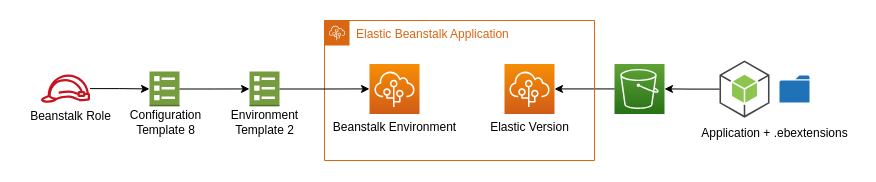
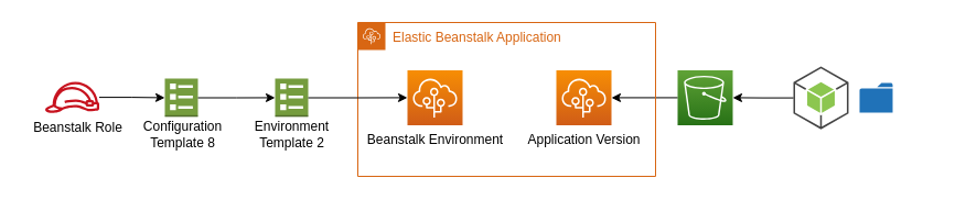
  <mxCell id="0" />
  <mxCell id="1" parent="0" />
  <mxCell id="2" value="" style="group" vertex="1" connectable="0" parent="1"><mxGeometry x="20" y="20" width="834" height="140" as="geometry" /></mxCell>
  <mxCell id="3" value="" style="group" vertex="1" connectable="0" parent="2"><mxGeometry x="674" y="40" width="160" height="83.14" as="geometry" /></mxCell>
  <mxCell id="4" value="" style="pointerEvents=1;shadow=0;dashed=0;html=1;strokeColor=none;labelPosition=center;verticalLabelPosition=bottom;verticalAlign=top;outlineConnect=0;align=center;shape=mxgraph.office.concepts.folder;fillColor=#2072B8;aspect=fixed;" vertex="1" parent="3"><mxGeometry x="85" y="15.07" width="30" height="27" as="geometry" /></mxCell>
- <mxCell id="5" value="Application + .ebextensions" style="text;html=1;align=center;verticalAlign=middle;resizable=0;points=[];autosize=1;" vertex="1" parent="3"><mxGeometry y="63.14" width="160" height="20" as="geometry" /></mxCell>
  <mxCell id="6" value="" style="outlineConnect=0;dashed=0;verticalLabelPosition=bottom;verticalAlign=top;align=center;html=1;shape=mxgraph.aws3.android;fillColor=#8CC64F;gradientColor=none;aspect=fixed;" vertex="1" parent="3"><mxGeometry x="25" width="50" height="57.14" as="geometry" /></mxCell>
  <mxCell id="7" value="" style="group" vertex="1" connectable="0" parent="2"><mxGeometry x="594" y="43.43" width="50" height="70" as="geometry" /></mxCell>
  <mxCell id="8" value="" style="outlineConnect=0;fontColor=#232F3E;gradientColor=#60A337;gradientDirection=north;fillColor=#277116;strokeColor=#ffffff;dashed=0;verticalLabelPosition=bottom;verticalAlign=top;align=center;html=1;fontSize=12;fontStyle=0;aspect=fixed;shape=mxgraph.aws4.resourceIcon;resIcon=mxgraph.aws4.s3;" parent="7" vertex="1"><mxGeometry width="50" height="50" as="geometry" /></mxCell>
  <mxCell id="9" style="edgeStyle=orthogonalEdgeStyle;rounded=0;orthogonalLoop=1;jettySize=auto;html=1;" edge="1" parent="2" source="8" target="12"><mxGeometry relative="1" as="geometry" /></mxCell>
  <mxCell id="10" value="Elastic Beanstalk Application" style="points=[[0,0],[0.25,0],[0.5,0],[0.75,0],[1,0],[1,0.25],[1,0.5],[1,0.75],[1,1],[0.75,1],[0.5,1],[0.25,1],[0,1],[0,0.75],[0,0.5],[0,0.25]];outlineConnect=0;gradientColor=none;html=1;whiteSpace=wrap;fontSize=12;fontStyle=0;shape=mxgraph.aws4.group;grIcon=mxgraph.aws4.group_elastic_beanstalk;strokeColor=#D86613;fillColor=none;verticalAlign=top;align=left;spacingLeft=30;fontColor=#D86613;dashed=0;" vertex="1" parent="2"><mxGeometry x="304" width="270" height="140" as="geometry" /></mxCell>
  <mxCell id="11" value="" style="group" vertex="1" connectable="0" parent="2"><mxGeometry x="424" y="43.43" width="170" height="73.14" as="geometry" /></mxCell>
  <mxCell id="12" value="" style="outlineConnect=0;fontColor=#232F3E;gradientColor=#F78E04;gradientDirection=north;fillColor=#D05C17;strokeColor=#ffffff;dashed=0;verticalLabelPosition=bottom;verticalAlign=top;align=center;html=1;fontSize=12;fontStyle=0;aspect=fixed;shape=mxgraph.aws4.resourceIcon;resIcon=mxgraph.aws4.elastic_beanstalk;" vertex="1" parent="11"><mxGeometry x="60" width="50" height="50" as="geometry" /></mxCell>
- <mxCell id="13" value="Elastic Version" style="text;html=1;align=center;verticalAlign=middle;resizable=0;points=[];autosize=1;" vertex="1" parent="11"><mxGeometry x="25" y="53.14" width="120" height="20" as="geometry" /></mxCell>
+ <mxCell id="13" value="Application Version" style="text;html=1;align=center;verticalAlign=middle;resizable=0;points=[];autosize=1;" vertex="1" parent="11"><mxGeometry x="25" y="53.14" width="120" height="20" as="geometry" /></mxCell>
  <mxCell id="14" value="" style="group" vertex="1" connectable="0" parent="2"><mxGeometry x="304" y="43.43" width="140" height="73.14" as="geometry" /></mxCell>
  <mxCell id="15" value="" style="outlineConnect=0;fontColor=#232F3E;gradientColor=#F78E04;gradientDirection=north;fillColor=#D05C17;strokeColor=#ffffff;dashed=0;verticalLabelPosition=bottom;verticalAlign=top;align=center;html=1;fontSize=12;fontStyle=0;aspect=fixed;shape=mxgraph.aws4.resourceIcon;resIcon=mxgraph.aws4.elastic_beanstalk;" vertex="1" parent="14"><mxGeometry x="45" width="50" height="50" as="geometry" /></mxCell>
  <mxCell id="16" value="Beanstalk Environment" style="text;html=1;align=center;verticalAlign=middle;resizable=0;points=[];autosize=1;" vertex="1" parent="14"><mxGeometry y="53.14" width="140" height="20" as="geometry" /></mxCell>
  <mxCell id="17" style="edgeStyle=orthogonalEdgeStyle;rounded=0;orthogonalLoop=1;jettySize=auto;html=1;" edge="1" parent="2" source="6" target="8"><mxGeometry relative="1" as="geometry" /></mxCell>
  <mxCell id="18" value="" style="group" vertex="1" connectable="0" parent="2"><mxGeometry y="54" width="100" height="52.21" as="geometry" /></mxCell>
  <mxCell id="19" value="" style="outlineConnect=0;fontColor=#232F3E;gradientColor=none;fillColor=#C7131F;strokeColor=none;dashed=0;verticalLabelPosition=bottom;verticalAlign=top;align=center;html=1;fontSize=12;fontStyle=0;aspect=fixed;pointerEvents=1;shape=mxgraph.aws4.role;" parent="18" vertex="1"><mxGeometry x="20" width="50" height="28.21" as="geometry" /></mxCell>
  <mxCell id="20" value="Beanstalk Role" style="text;html=1;align=center;verticalAlign=middle;resizable=0;points=[];autosize=1;" vertex="1" parent="18"><mxGeometry y="32.21" width="100" height="20" as="geometry" /></mxCell>
  <mxCell id="21" value="" style="group" vertex="1" connectable="0" parent="2"><mxGeometry x="199" y="51" width="90" height="65.86" as="geometry" /></mxCell>
  <mxCell id="22" value="" style="outlineConnect=0;dashed=0;verticalLabelPosition=bottom;verticalAlign=top;align=center;html=1;shape=mxgraph.aws3.template;fillColor=#759C3E;gradientColor=none;aspect=fixed;" vertex="1" parent="21"><mxGeometry x="30" width="30" height="34.86" as="geometry" /></mxCell>
  <mxCell id="23" value="Environment&lt;br&gt;Template 2" style="text;html=1;align=center;verticalAlign=middle;resizable=0;points=[];autosize=1;" vertex="1" parent="21"><mxGeometry y="35.86" width="90" height="30" as="geometry" /></mxCell>
  <mxCell id="24" style="edgeStyle=orthogonalEdgeStyle;rounded=0;orthogonalLoop=1;jettySize=auto;html=1;" edge="1" parent="2" source="22" target="15"><mxGeometry relative="1" as="geometry" /></mxCell>
  <mxCell id="25" value="" style="group" vertex="1" connectable="0" parent="2"><mxGeometry x="100" y="51" width="90" height="65.86" as="geometry" /></mxCell>
  <mxCell id="26" value="" style="outlineConnect=0;dashed=0;verticalLabelPosition=bottom;verticalAlign=top;align=center;html=1;shape=mxgraph.aws3.template;fillColor=#759C3E;gradientColor=none;aspect=fixed;" vertex="1" parent="25"><mxGeometry x="29" width="30" height="34.86" as="geometry" /></mxCell>
  <mxCell id="27" value="Configuration&lt;br&gt;Template 8" style="text;html=1;align=center;verticalAlign=middle;resizable=0;points=[];autosize=1;" vertex="1" parent="25"><mxGeometry y="35.86" width="90" height="30" as="geometry" /></mxCell>
  <mxCell id="28" style="edgeStyle=orthogonalEdgeStyle;rounded=0;orthogonalLoop=1;jettySize=auto;html=1;entryX=0;entryY=0.5;entryDx=0;entryDy=0;entryPerimeter=0;" edge="1" parent="2" source="26" target="22"><mxGeometry relative="1" as="geometry" /></mxCell>
  <mxCell id="29" style="edgeStyle=orthogonalEdgeStyle;rounded=0;orthogonalLoop=1;jettySize=auto;html=1;entryX=0;entryY=0.5;entryDx=0;entryDy=0;entryPerimeter=0;" edge="1" parent="2" source="19" target="26"><mxGeometry relative="1" as="geometry" /></mxCell>
